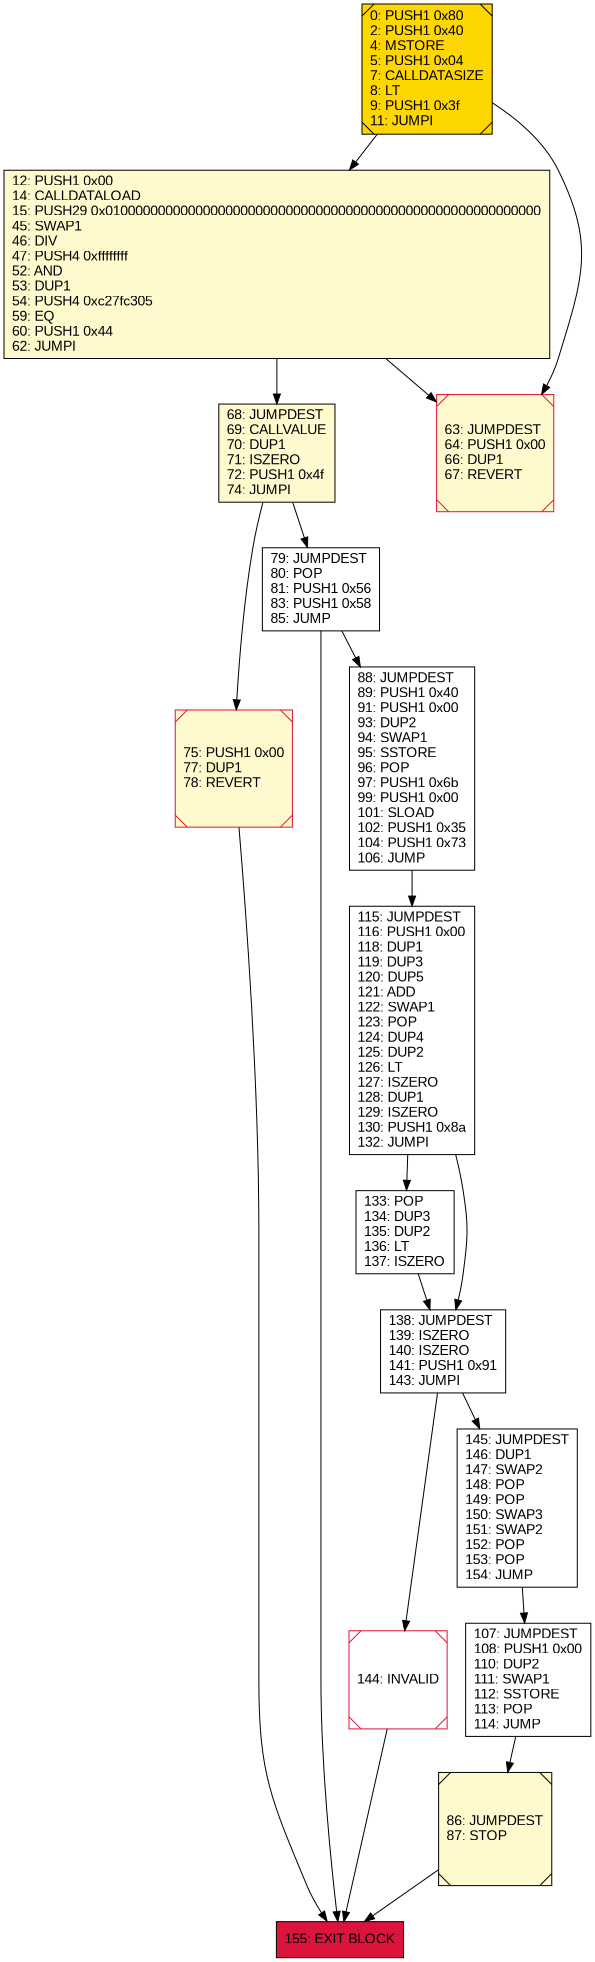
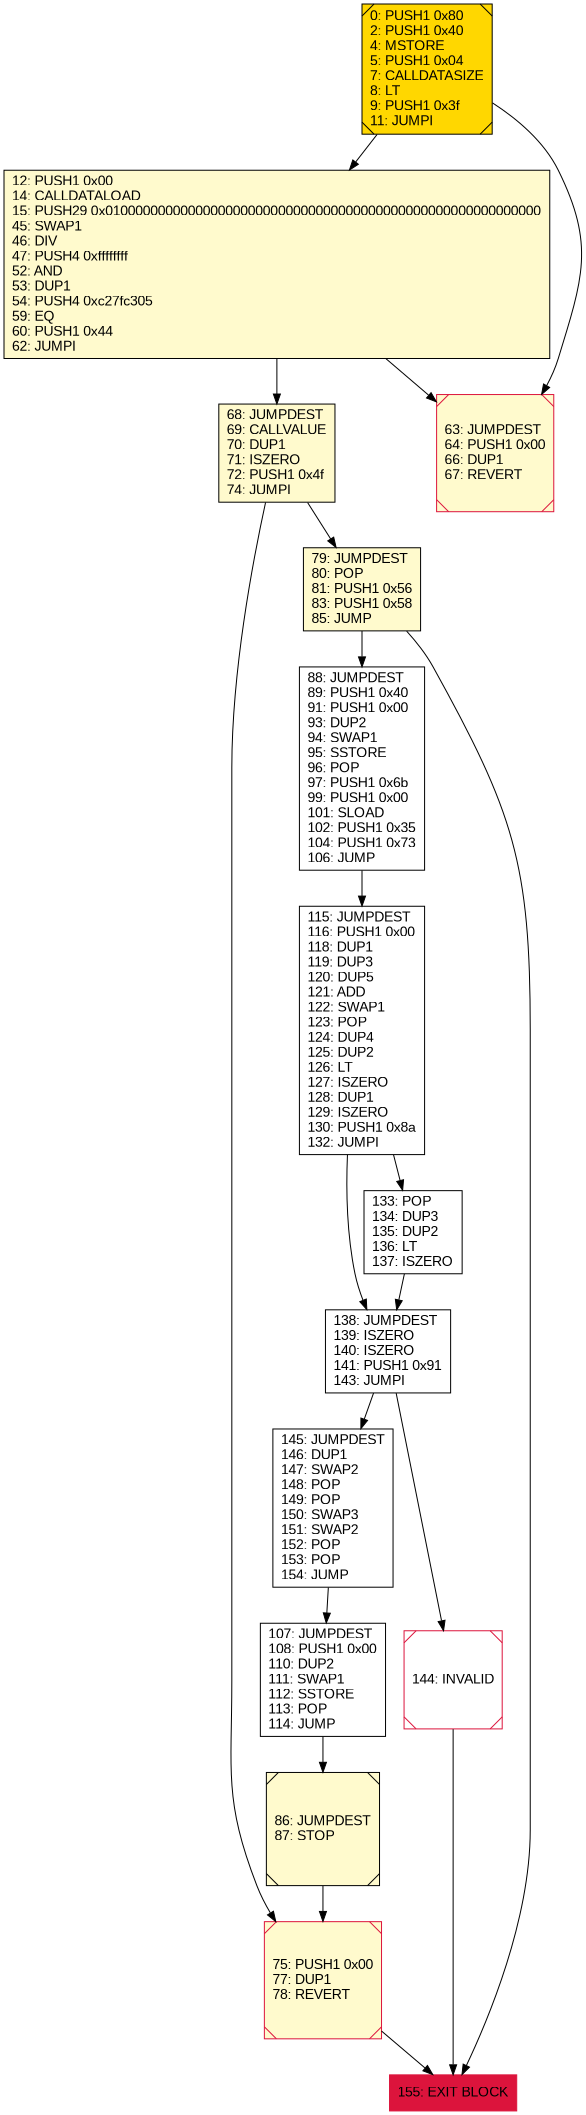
  digraph {
    rankdir=UD
    node [color=black fillcolor=white fontcolor=black fontname=arial shape=box style=filled]
    n1 [fillcolor=lemonchiffon label="86: JUMPDEST\l87: STOP\l" shape=Msquare]
-   n2 [fillcolor=crimson label="155: EXIT BLOCK\l"]
+   n2 [color=crimson fillcolor=crimson label="155: EXIT BLOCK\l"]
    n3 [fillcolor=lemonchiffon label="68: JUMPDEST\l69: CALLVALUE\l70: DUP1\l71: ISZERO\l72: PUSH1 0x4f\l74: JUMPI\l"]
    n4 [color=crimson fillcolor=lemonchiffon label="75: PUSH1 0x00\l77: DUP1\l78: REVERT\l" shape=Msquare]
-   n5 [label="79: JUMPDEST\l80: POP\l81: PUSH1 0x56\l83: PUSH1 0x58\l85: JUMP\l"]
+   n5 [fillcolor=lemonchiffon label="79: JUMPDEST\l80: POP\l81: PUSH1 0x56\l83: PUSH1 0x58\l85: JUMP\l"]
    n6 [label="88: JUMPDEST\l89: PUSH1 0x40\l91: PUSH1 0x00\l93: DUP2\l94: SWAP1\l95: SSTORE\l96: POP\l97: PUSH1 0x6b\l99: PUSH1 0x00\l101: SLOAD\l102: PUSH1 0x35\l104: PUSH1 0x73\l106: JUMP\l"]
    n7 [fillcolor=lemonchiffon label="12: PUSH1 0x00\l14: CALLDATALOAD\l15: PUSH29 0x0100000000000000000000000000000000000000000000000000000000\l45: SWAP1\l46: DIV\l47: PUSH4 0xffffffff\l52: AND\l53: DUP1\l54: PUSH4 0xc27fc305\l59: EQ\l60: PUSH1 0x44\l62: JUMPI\l"]
    n8 [color=crimson fillcolor=lemonchiffon label="63: JUMPDEST\l64: PUSH1 0x00\l66: DUP1\l67: REVERT\l" shape=Msquare]
    n9 [label="115: JUMPDEST\l116: PUSH1 0x00\l118: DUP1\l119: DUP3\l120: DUP5\l121: ADD\l122: SWAP1\l123: POP\l124: DUP4\l125: DUP2\l126: LT\l127: ISZERO\l128: DUP1\l129: ISZERO\l130: PUSH1 0x8a\l132: JUMPI\l"]
    n10 [label="133: POP\l134: DUP3\l135: DUP2\l136: LT\l137: ISZERO\l"]
    n11 [label="138: JUMPDEST\l139: ISZERO\l140: ISZERO\l141: PUSH1 0x91\l143: JUMPI\l"]
    n12 [color=crimson label="144: INVALID\l" shape=Msquare]
    n13 [label="145: JUMPDEST\l146: DUP1\l147: SWAP2\l148: POP\l149: POP\l150: SWAP3\l151: SWAP2\l152: POP\l153: POP\l154: JUMP\l"]
    n14 [fillcolor=gold label="0: PUSH1 0x80\l2: PUSH1 0x40\l4: MSTORE\l5: PUSH1 0x04\l7: CALLDATASIZE\l8: LT\l9: PUSH1 0x3f\l11: JUMPI\l" shape=Msquare]
    n15 [label="107: JUMPDEST\l108: PUSH1 0x00\l110: DUP2\l111: SWAP1\l112: SSTORE\l113: POP\l114: JUMP\l"]
-   n1 -> n2
+   n1 -> n4
    n3 -> n4
    n3 -> n5
    n4 -> n2
    n5 -> n2
    n5 -> n6
    n6 -> n9
    n7 -> n3
    n7 -> n8
    n9 -> n10
    n9 -> n11
    n10 -> n11
    n11 -> n12
    n11 -> n13
    n12 -> n2
    n13 -> n15
    n14 -> n7
    n14 -> n8
    n15 -> n1
  }
